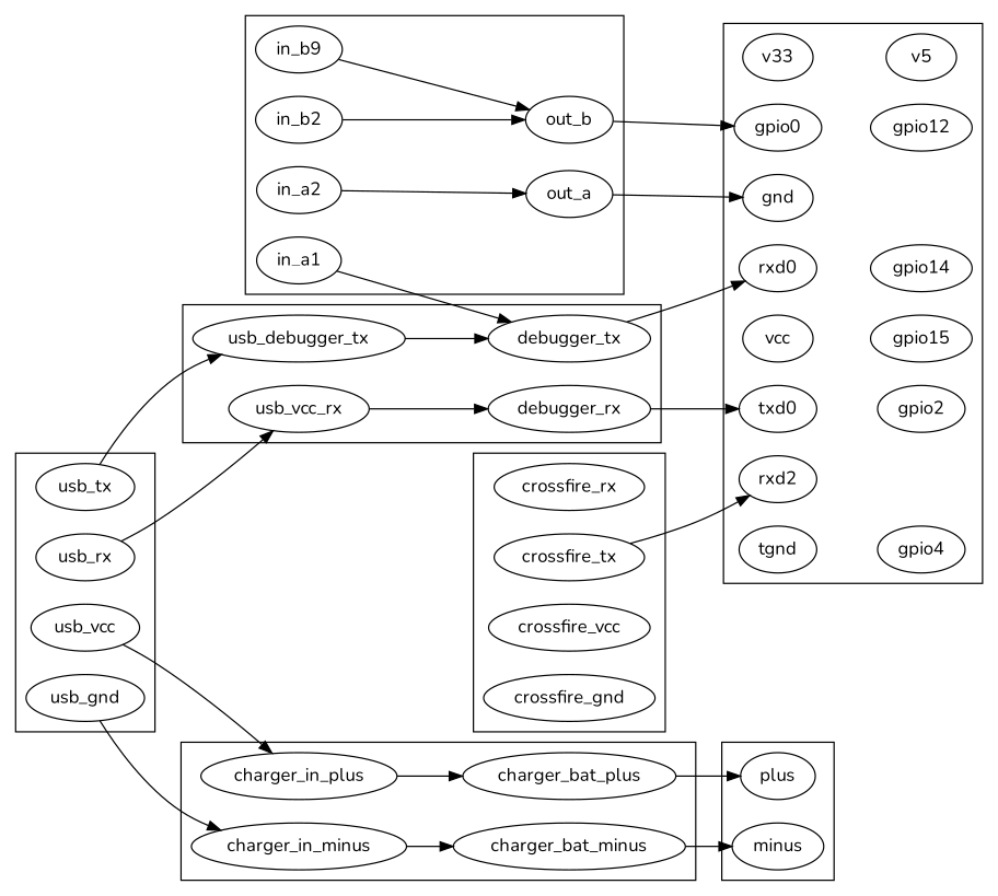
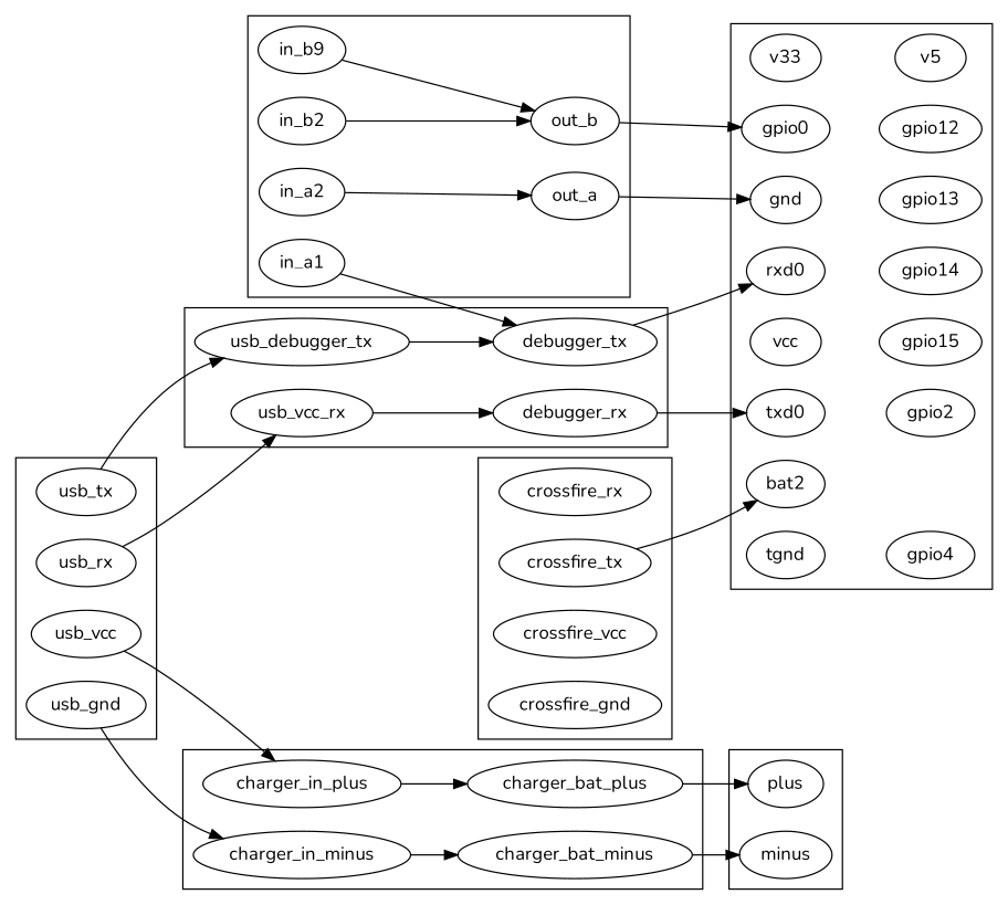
  digraph {
    fontname=Nunito
    rankdir=LR
    node [fontname=Nunito]
    edge [fontname=Nunito]
    v33
    v5
-   rxd2
+   rxd2 [label=bat2]
    gpio0
    gpio12
    gnd
+   gpio13
    vcc
    gpio15
    rxd0
    gpio14
    txd0
    gpio2
    tgnd
    gpio4
    plus
    minus
    in_a1
    out_a
    in_a2
    n21 [label=in_b9]
    out_b
    in_b2
    usb_vcc
    usb_gnd
    usb_tx
    usb_rx
    charger_in_plus
    charger_in_minus
    charger_bat_plus
    charger_bat_minus
    usb_debugger_tx
    n33 [label=usb_vcc_rx]
    debugger_tx
    debugger_rx
    crossfire_rx
    crossfire_tx
    crossfire_vcc
    crossfire_gnd
    subgraph cluster_1 {
      v33
      v5
      rxd2
      gpio0
      gpio12
      gnd
+     gpio13
      vcc
      gpio15
      rxd0
      gpio14
      txd0
      gpio2
      tgnd
      gpio4
    }
    subgraph cluster_2 {
      plus
      minus
    }
    subgraph cluster_3 {
      in_a1
      out_a
      in_a2
      n21
      out_b
      in_b2
    }
    subgraph cluster_4 {
      usb_vcc
      usb_gnd
      usb_tx
      usb_rx
    }
    subgraph cluster_5 {
      charger_in_plus
      charger_in_minus
      charger_bat_plus
      charger_bat_minus
    }
    subgraph cluster_6 {
      usb_debugger_tx
      n33
      debugger_tx
      debugger_rx
    }
    subgraph cluster_7 {
      crossfire_rx
      crossfire_tx
      crossfire_vcc
      crossfire_gnd
    }
    v33 -> v5 [style=invis]
    gpio0 -> gpio12 [style=invis]
+   gnd -> gpio13 [style=invis]
    vcc -> gpio15 [style=invis]
    rxd0 -> gpio14 [style=invis]
    txd0 -> gpio2 [style=invis]
    tgnd -> gpio4 [style=invis]
    in_a1 -> debugger_tx
    out_a -> gnd
    in_a2 -> out_a
    n21 -> out_b
    out_b -> gpio0
    in_b2 -> out_b
    usb_vcc -> charger_in_plus
    usb_gnd -> charger_in_minus
    usb_tx -> usb_debugger_tx
    usb_rx -> n33
    charger_in_plus -> charger_bat_plus
    charger_in_minus -> charger_bat_minus
    charger_bat_plus -> plus
    charger_bat_minus -> minus
    usb_debugger_tx -> debugger_tx
    n33 -> debugger_rx
    debugger_tx -> rxd0
    debugger_rx -> txd0
    crossfire_tx -> rxd2
  }
